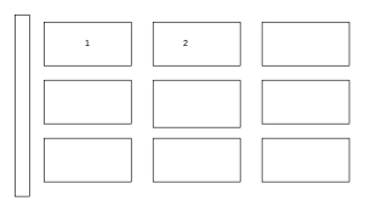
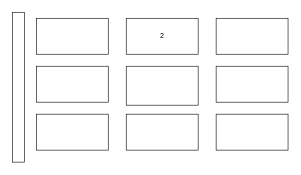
  <mxCell id="0" />
  <mxCell id="1" parent="0" />
  <mxCell id="2" value="" style="rounded=0;whiteSpace=wrap;html=1;" parent="1" vertex="1"><mxGeometry x="20" y="20" width="20" height="250" as="geometry" /></mxCell>
  <mxCell id="3" value="" style="rounded=0;whiteSpace=wrap;html=1;" parent="1" vertex="1"><mxGeometry x="60" y="30" width="120" height="60" as="geometry" /></mxCell>
  <mxCell id="4" value="" style="rounded=0;whiteSpace=wrap;html=1;" parent="1" vertex="1"><mxGeometry x="210" y="30" width="120" height="60" as="geometry" /></mxCell>
  <mxCell id="5" value="" style="rounded=0;whiteSpace=wrap;html=1;" parent="1" vertex="1"><mxGeometry x="360" y="30" width="120" height="60" as="geometry" /></mxCell>
  <mxCell id="6" value="" style="rounded=0;whiteSpace=wrap;html=1;" parent="1" vertex="1"><mxGeometry x="60" y="110" width="120" height="60" as="geometry" /></mxCell>
  <mxCell id="7" value="" style="rounded=0;whiteSpace=wrap;html=1;" parent="1" vertex="1"><mxGeometry x="210" y="110" width="120" height="65" as="geometry" /></mxCell>
  <mxCell id="8" value="" style="rounded=0;whiteSpace=wrap;html=1;" parent="1" vertex="1"><mxGeometry x="360" y="110" width="120" height="60" as="geometry" /></mxCell>
  <mxCell id="9" value="" style="rounded=0;whiteSpace=wrap;html=1;" parent="1" vertex="1"><mxGeometry x="60" y="190" width="120" height="60" as="geometry" /></mxCell>
  <mxCell id="10" value="" style="rounded=0;whiteSpace=wrap;html=1;" parent="1" vertex="1"><mxGeometry x="210" y="190" width="120" height="60" as="geometry" /></mxCell>
  <mxCell id="11" value="" style="rounded=0;whiteSpace=wrap;html=1;" parent="1" vertex="1"><mxGeometry x="360" y="190" width="120" height="60" as="geometry" /></mxCell>
- <mxCell id="12" value="1" style="text;html=1;strokeColor=none;fillColor=none;align=center;verticalAlign=middle;whiteSpace=wrap;rounded=0;" parent="1" vertex="1"><mxGeometry x="90" y="45" width="60" height="30" as="geometry" /></mxCell>
- <mxCell id="13" value="2" style="text;html=1;strokeColor=none;fillColor=none;align=center;verticalAlign=middle;whiteSpace=wrap;rounded=0;" parent="1" vertex="1"><mxGeometry x="225" y="45" width="60" height="30" as="geometry" /></mxCell>
+ <mxCell id="13" value="2" style="text;html=1;strokeColor=none;fillColor=none;align=center;verticalAlign=middle;whiteSpace=wrap;rounded=0;" parent="1" vertex="1"><mxGeometry x="240" y="45" width="60" height="30" as="geometry" /></mxCell>
